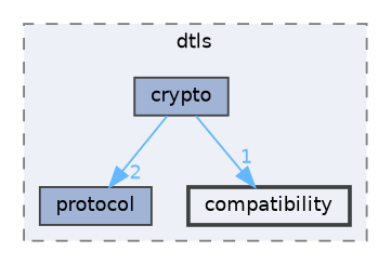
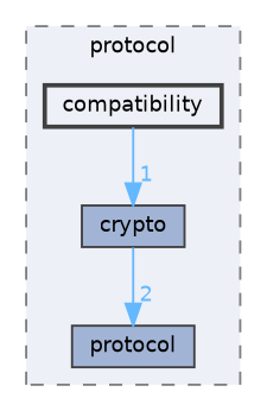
  digraph {
    compound=true
    node [color=grey25 fillcolor="#a2b4d6" fontname=Helvetica fontsize=10 shape=box style=filled]
    edge [color=steelblue1 fontcolor=steelblue1 fontname=Helvetica fontsize=10 labeldistance=1.5 labelfontname=Helvetica labelfontsize=10]
    n1 [height=0.2 label=crypto width=0.4]
    n2 [height=0.2 label=protocol width=0.4]
    n3 [fillcolor="#edf0f7" height=0.2 label=compatibility style="filled,bold" width=0.4]
    subgraph cluster_1 {
      bgcolor="#edf0f7"
      fontname=Helvetica
      fontsize=10
-     label=dtls
+     label=protocol
      pencolor=grey50
      style="filled,dashed"
      n1
      n2
      n3
    }
    n1 -> n2 [headlabel=2]
-   n1 -> n3 [headlabel=1]
+   n3 -> n1 [headlabel=1]
  }
